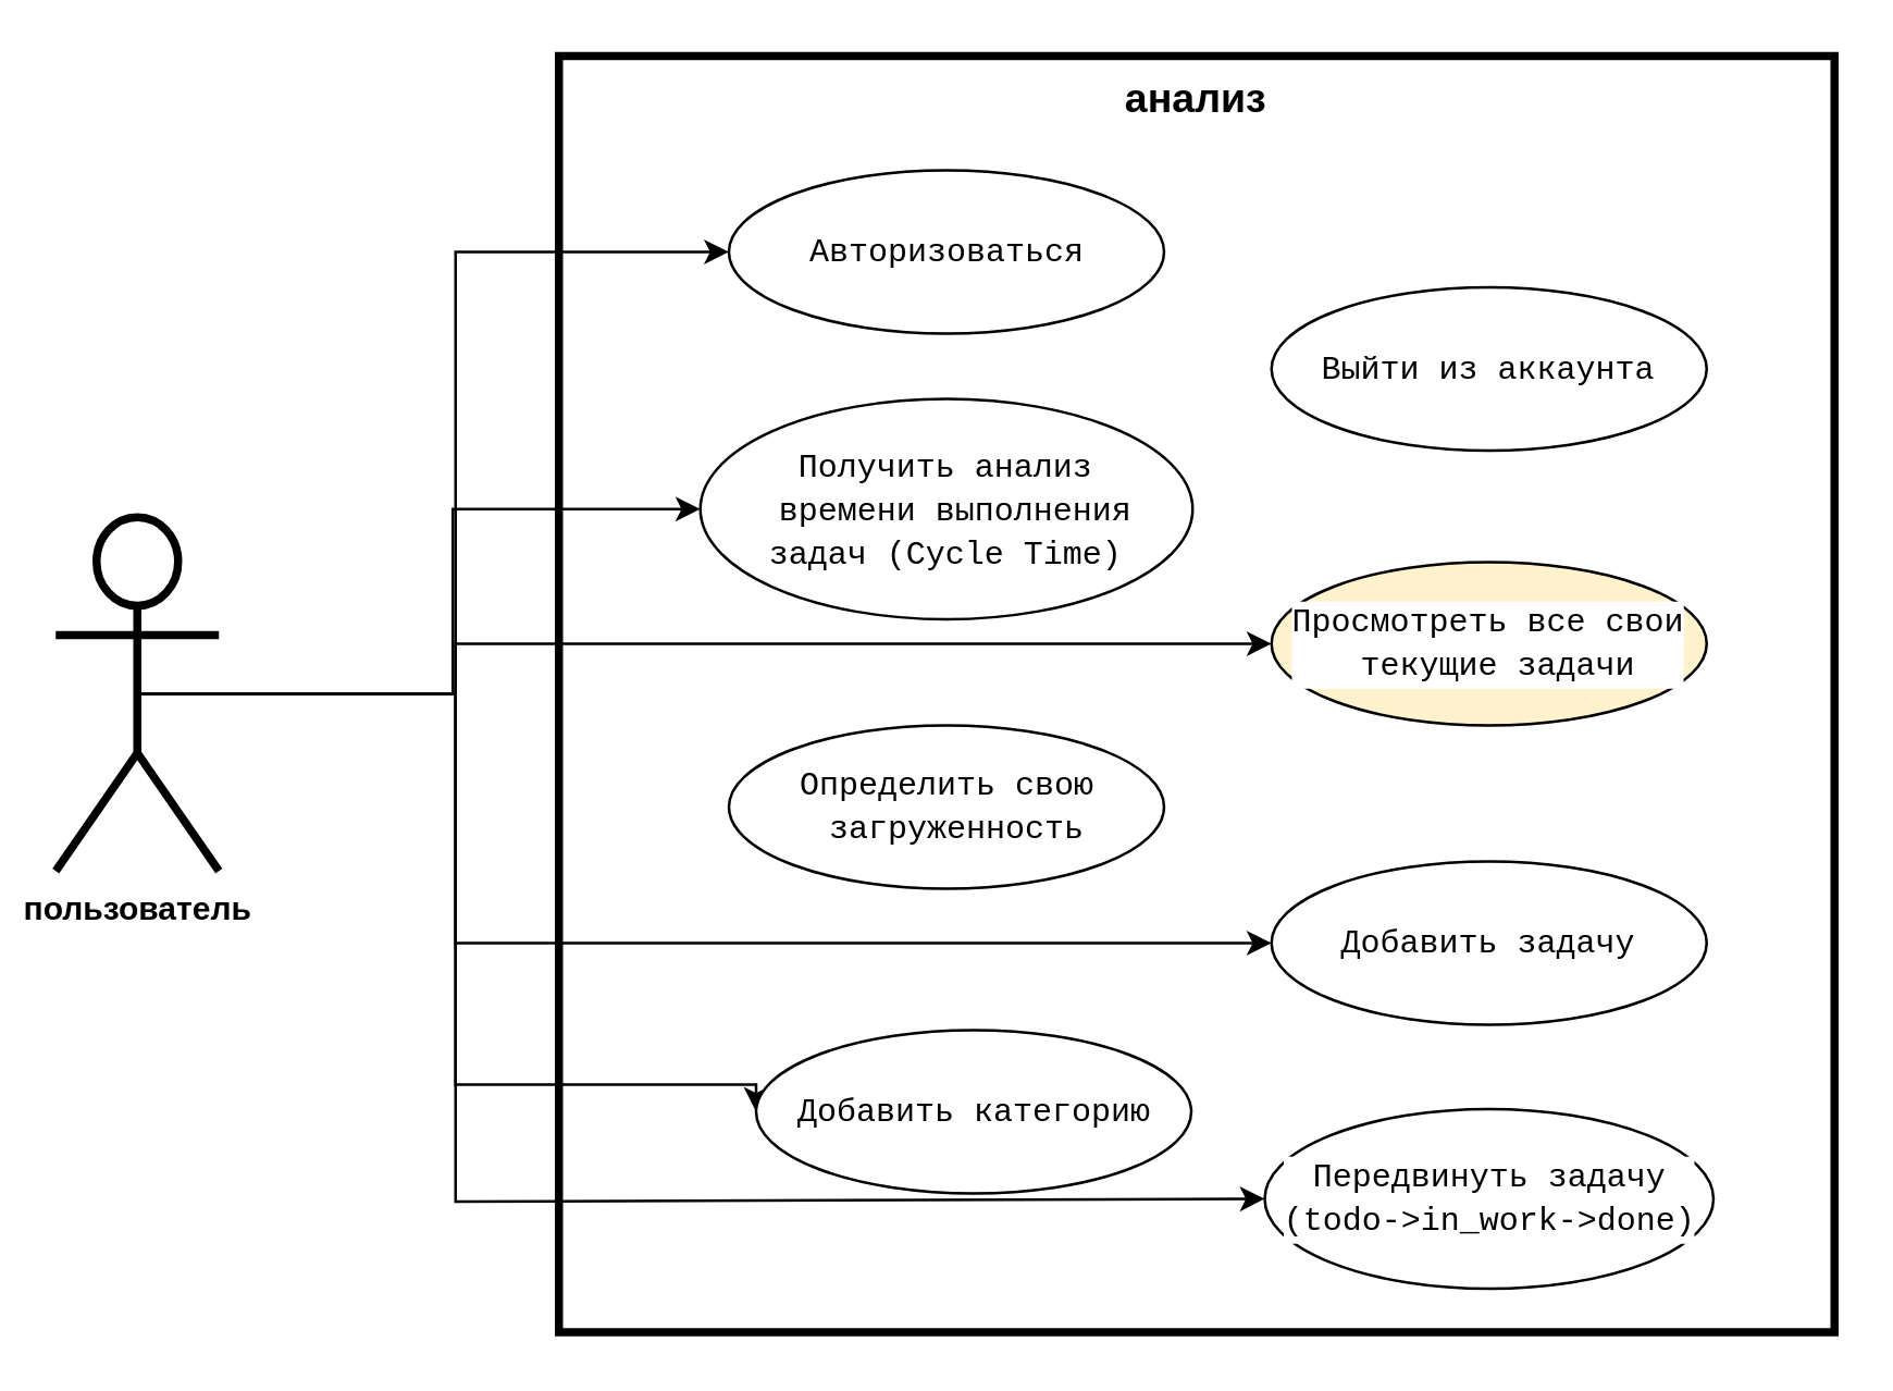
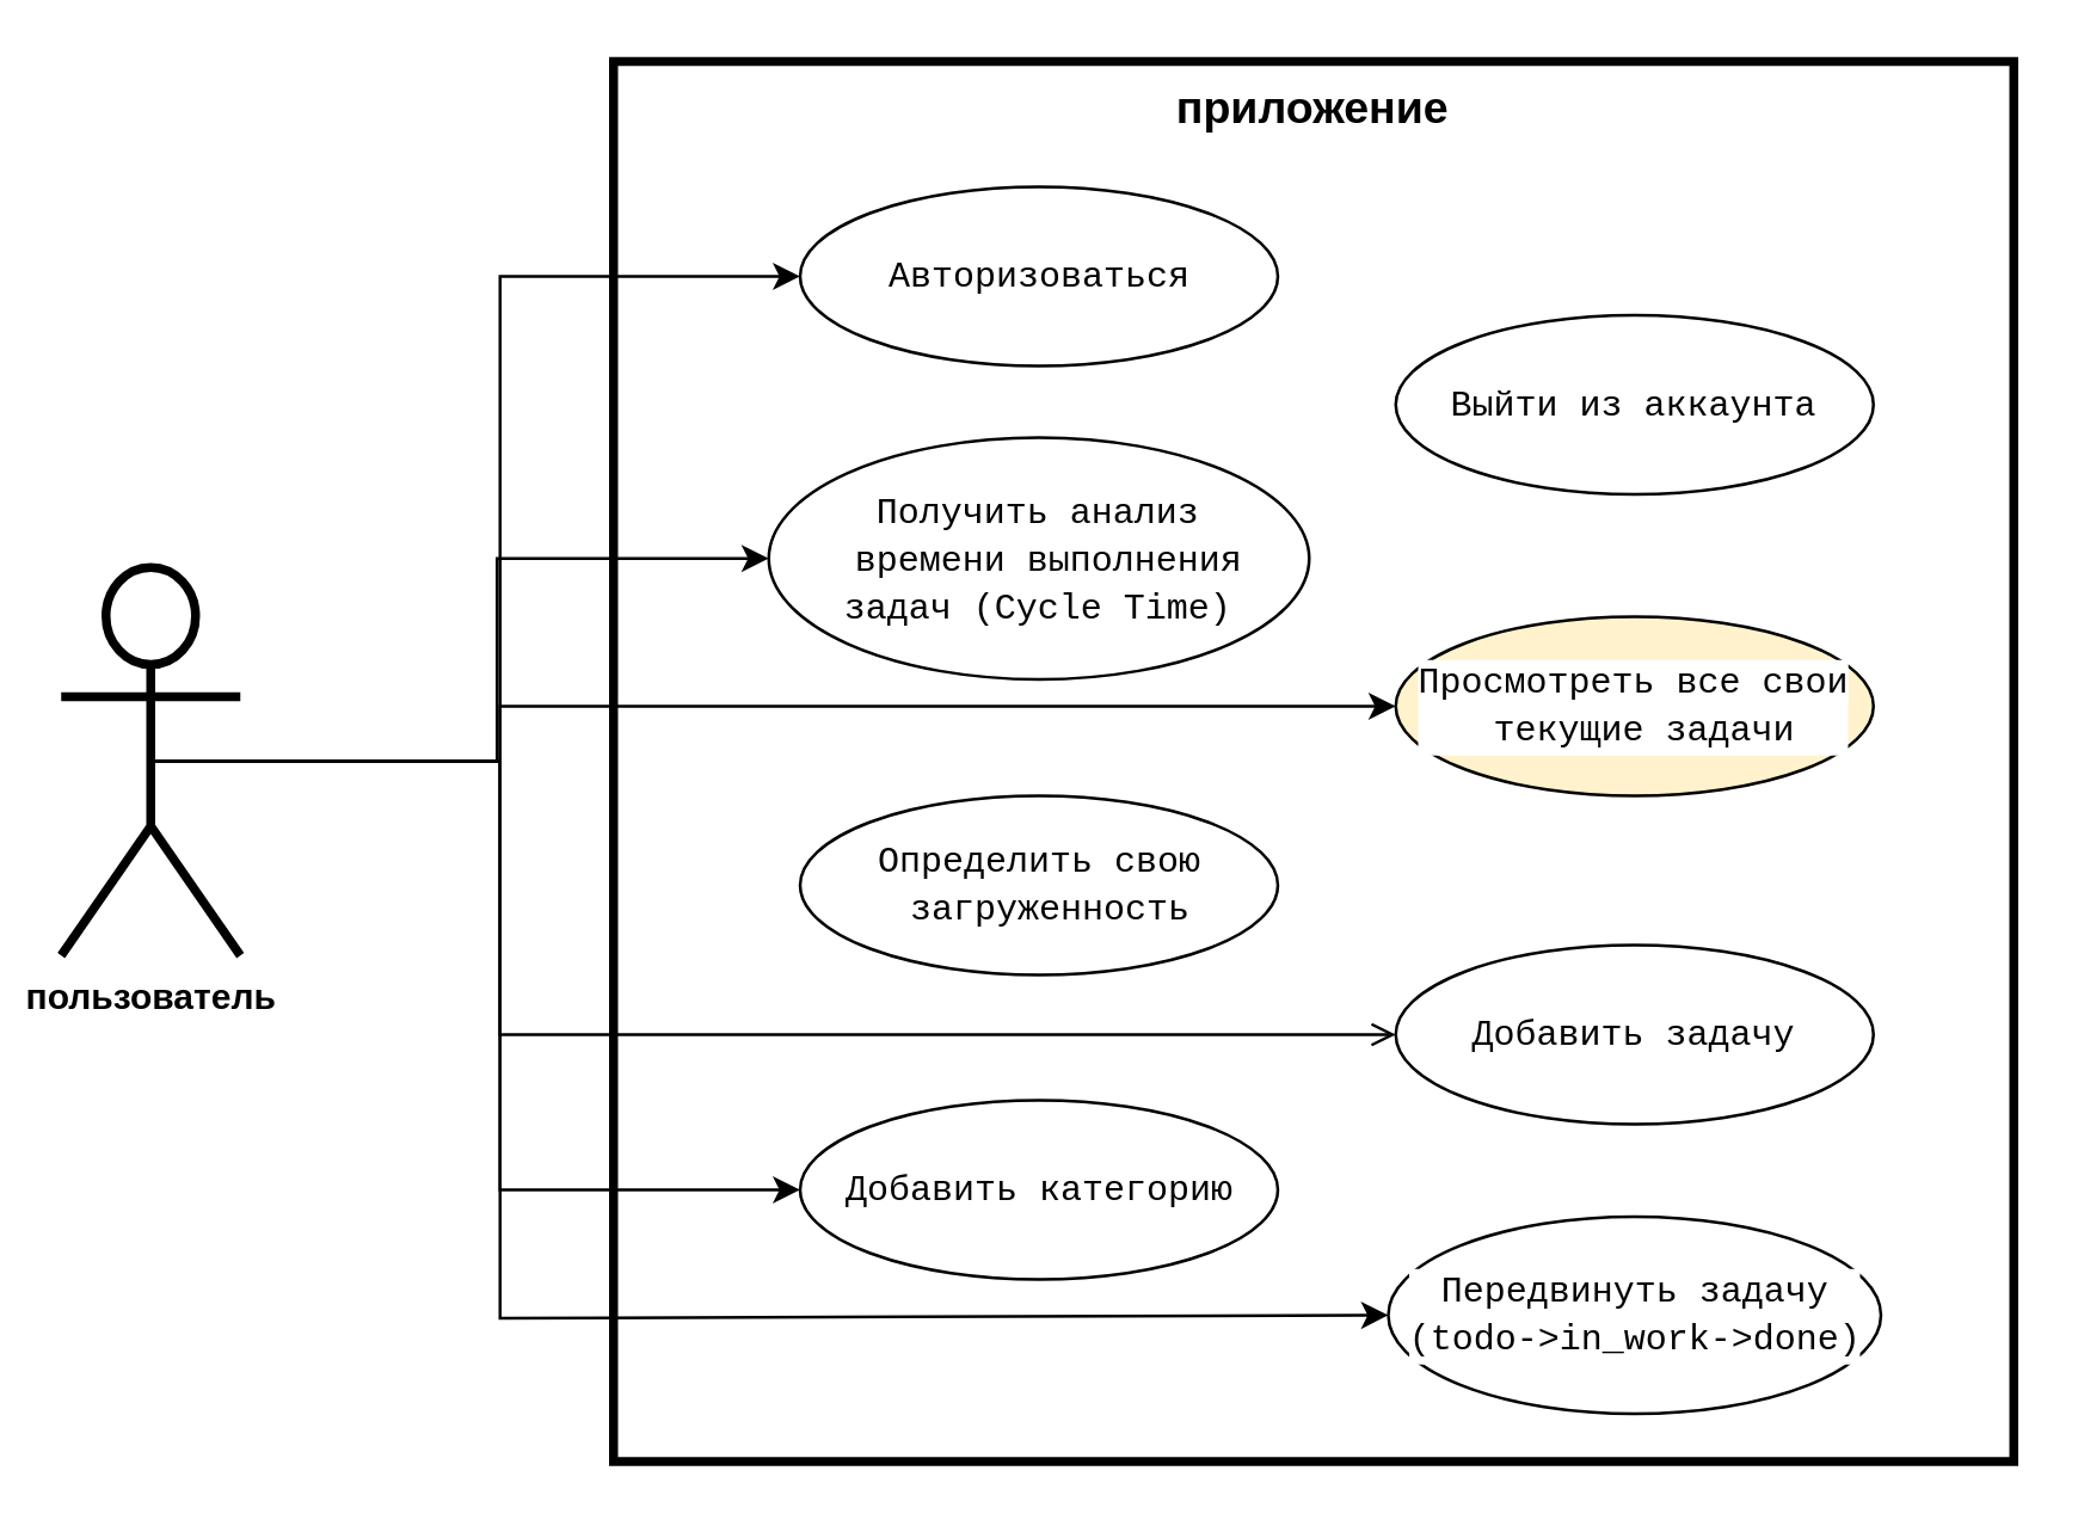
  <mxCell id="0" />
  <mxCell id="1" parent="0" />
- <mxCell id="2" value="&lt;font style=&quot;font-size: 15px;&quot;&gt;&lt;b&gt;анализ&lt;/b&gt;&lt;/font&gt;" style="whiteSpace=wrap;html=1;aspect=fixed;verticalAlign=top;strokeWidth=3;" parent="1" vertex="1"><mxGeometry x="205" y="20" width="469" height="469" as="geometry" /></mxCell>
+ <mxCell id="2" value="&lt;font style=&quot;font-size: 15px;&quot;&gt;&lt;b&gt;приложение&lt;/b&gt;&lt;/font&gt;" style="whiteSpace=wrap;html=1;aspect=fixed;verticalAlign=top;strokeWidth=3;" parent="1" vertex="1"><mxGeometry x="205" y="20" width="469" height="469" as="geometry" /></mxCell>
  <mxCell id="3" style="edgeStyle=orthogonalEdgeStyle;rounded=0;orthogonalLoop=1;jettySize=auto;html=1;entryX=0;entryY=0.5;entryDx=0;entryDy=0;exitX=0.5;exitY=0.5;exitDx=0;exitDy=0;exitPerimeter=0;" parent="1" source="9" target="10" edge="1"><mxGeometry relative="1" as="geometry"><Array as="points"><mxPoint x="167" y="255" /><mxPoint x="167" y="92" /></Array></mxGeometry></mxCell>
  <mxCell id="4" style="edgeStyle=orthogonalEdgeStyle;rounded=0;orthogonalLoop=1;jettySize=auto;html=1;exitX=0.5;exitY=0.5;exitDx=0;exitDy=0;exitPerimeter=0;entryX=0;entryY=0.5;entryDx=0;entryDy=0;" parent="1" source="9" target="15" edge="1"><mxGeometry relative="1" as="geometry"><Array as="points"><mxPoint x="166" y="255" /><mxPoint x="166" y="187" /></Array></mxGeometry></mxCell>
- <mxCell id="5" style="edgeStyle=orthogonalEdgeStyle;rounded=0;orthogonalLoop=1;jettySize=auto;html=1;exitX=0.5;exitY=0.5;exitDx=0;exitDy=0;exitPerimeter=0;entryX=0;entryY=0.5;entryDx=0;entryDy=0;" parent="1" source="9" target="12" edge="1"><mxGeometry relative="1" as="geometry"><Array as="points"><mxPoint x="167" y="255" /><mxPoint x="167" y="346" /></Array></mxGeometry></mxCell>
+ <mxCell id="5" style="edgeStyle=orthogonalEdgeStyle;rounded=0;orthogonalLoop=1;jettySize=auto;html=1;exitX=0.5;exitY=0.5;exitDx=0;exitDy=0;exitPerimeter=0;entryX=0;entryY=0.5;entryDx=0;entryDy=0;endArrow=open;" parent="1" source="9" target="12" edge="1"><mxGeometry relative="1" as="geometry"><Array as="points"><mxPoint x="167" y="255" /><mxPoint x="167" y="346" /></Array></mxGeometry></mxCell>
  <mxCell id="6" style="edgeStyle=orthogonalEdgeStyle;rounded=0;orthogonalLoop=1;jettySize=auto;html=1;exitX=0.5;exitY=0.5;exitDx=0;exitDy=0;exitPerimeter=0;entryX=0;entryY=0.5;entryDx=0;entryDy=0;" parent="1" source="9" target="13" edge="1"><mxGeometry relative="1" as="geometry"><Array as="points"><mxPoint x="167" y="255" /><mxPoint x="167" y="236" /></Array></mxGeometry></mxCell>
  <mxCell id="7" style="edgeStyle=orthogonalEdgeStyle;rounded=0;orthogonalLoop=1;jettySize=auto;html=1;exitX=0.5;exitY=0.5;exitDx=0;exitDy=0;exitPerimeter=0;entryX=0;entryY=0.5;entryDx=0;entryDy=0;" edge="1" parent="1" source="9" target="16"><mxGeometry relative="1" as="geometry"><Array as="points"><mxPoint x="167" y="255" /><mxPoint x="167" y="398" /></Array></mxGeometry></mxCell>
  <mxCell id="8" style="edgeStyle=orthogonalEdgeStyle;rounded=0;orthogonalLoop=1;jettySize=auto;html=1;exitX=0.5;exitY=0.5;exitDx=0;exitDy=0;exitPerimeter=0;entryX=0;entryY=0.5;entryDx=0;entryDy=0;" edge="1" parent="1" source="9" target="17"><mxGeometry relative="1" as="geometry"><Array as="points"><mxPoint x="167" y="255" /><mxPoint x="167" y="441" /></Array></mxGeometry></mxCell>
  <mxCell id="9" value="&lt;b&gt;пользователь&lt;/b&gt;" style="shape=umlActor;verticalLabelPosition=bottom;verticalAlign=top;html=1;outlineConnect=0;strokeWidth=3;" parent="1" vertex="1"><mxGeometry x="20" y="189.5" width="60" height="130" as="geometry" /></mxCell>
  <mxCell id="10" value="&lt;div style=&quot;color: rgb(0, 0, 0); background-color: rgb(255, 255, 255); font-family: Consolas, &amp;quot;Courier New&amp;quot;, monospace; font-weight: normal; font-size: 12px; line-height: 16px; white-space: pre;&quot;&gt;&lt;div&gt;&lt;span style=&quot;color: rgb(0, 0, 0);&quot;&gt;Авторизоваться&lt;/span&gt;&lt;/div&gt;&lt;/div&gt;" style="ellipse;whiteSpace=wrap;html=1;" parent="1" vertex="1"><mxGeometry x="267.5" y="62" width="160" height="60" as="geometry" /></mxCell>
  <mxCell id="11" value="&lt;div style=&quot;color: rgb(0, 0, 0); background-color: rgb(255, 255, 255); font-family: Consolas, &amp;quot;Courier New&amp;quot;, monospace; font-weight: normal; font-size: 12px; line-height: 16px; white-space: pre;&quot;&gt;&lt;div&gt;&lt;span style=&quot;color: rgb(0, 0, 0);&quot;&gt;Выйти из аккаунта&lt;/span&gt;&lt;/div&gt;&lt;/div&gt;" style="ellipse;whiteSpace=wrap;html=1;" parent="1" vertex="1"><mxGeometry x="467" y="105" width="160" height="60" as="geometry" /></mxCell>
  <mxCell id="12" value="&lt;div style=&quot;color: rgb(0, 0, 0); background-color: rgb(255, 255, 255); font-family: Consolas, &amp;quot;Courier New&amp;quot;, monospace; font-weight: normal; font-size: 12px; line-height: 16px; white-space: pre;&quot;&gt;&lt;div style=&quot;line-height: 16px;&quot;&gt;Добавить задачу&lt;/div&gt;&lt;/div&gt;" style="ellipse;whiteSpace=wrap;html=1;" parent="1" vertex="1"><mxGeometry x="467" y="316" width="160" height="60" as="geometry" /></mxCell>
  <mxCell id="13" value="&lt;div style=&quot;color: rgb(0, 0, 0); background-color: rgb(255, 255, 255); font-family: Consolas, &amp;quot;Courier New&amp;quot;, monospace; font-weight: normal; font-size: 12px; line-height: 16px; white-space: pre;&quot;&gt;&lt;div style=&quot;line-height: 16px;&quot;&gt;Просмотреть все &lt;span style=&quot;background-color: light-dark(rgb(255, 255, 255), rgb(255, 255, 255)); color: light-dark(rgb(0, 0, 0), rgb(0, 0, 0));&quot;&gt;свои&lt;/span&gt;&lt;/div&gt;&lt;div style=&quot;line-height: 16px;&quot;&gt;&lt;span style=&quot;background-color: light-dark(rgb(255, 255, 255), rgb(255, 255, 255)); color: light-dark(rgb(0, 0, 0), rgb(0, 0, 0));&quot;&gt; текущие задачи&lt;/span&gt;&lt;/div&gt;&lt;/div&gt;" style="ellipse;whiteSpace=wrap;html=1;fillColor=#fff2cc;" parent="1" vertex="1"><mxGeometry x="467" y="206" width="160" height="60" as="geometry" /></mxCell>
  <mxCell id="14" value="&lt;div style=&quot;color: rgb(0, 0, 0); background-color: rgb(255, 255, 255); font-family: Consolas, &amp;quot;Courier New&amp;quot;, monospace; font-weight: normal; font-size: 12px; line-height: 16px; white-space: pre;&quot;&gt;&lt;div style=&quot;line-height: 16px;&quot;&gt;Определить свою&lt;/div&gt;&lt;div style=&quot;line-height: 16px;&quot;&gt; загруженность&lt;/div&gt;&lt;/div&gt;" style="ellipse;whiteSpace=wrap;html=1;" parent="1" vertex="1"><mxGeometry x="267.5" y="266" width="160" height="60" as="geometry" /></mxCell>
  <mxCell id="15" value="&lt;div style=&quot;color: rgb(0, 0, 0); background-color: rgb(255, 255, 255); font-family: Consolas, &amp;quot;Courier New&amp;quot;, monospace; font-weight: normal; font-size: 12px; line-height: 16px; white-space: pre;&quot;&gt;&lt;div style=&quot;line-height: 16px;&quot;&gt;Получить анализ&lt;/div&gt;&lt;div style=&quot;line-height: 16px;&quot;&gt; времени выполнения&lt;/div&gt;&lt;div style=&quot;line-height: 16px;&quot;&gt;задач (Cycle Time)&lt;/div&gt;&lt;/div&gt;" style="ellipse;whiteSpace=wrap;html=1;" parent="1" vertex="1"><mxGeometry x="257" y="146" width="181" height="81" as="geometry" /></mxCell>
- <mxCell id="16" value="&lt;div style=&quot;color: rgb(0, 0, 0); background-color: rgb(255, 255, 255); font-family: Consolas, &amp;quot;Courier New&amp;quot;, monospace; font-weight: normal; font-size: 12px; line-height: 16px; white-space: pre;&quot;&gt;&lt;div style=&quot;line-height: 16px;&quot;&gt;Добавить категорию&lt;/div&gt;&lt;/div&gt;" style="ellipse;whiteSpace=wrap;html=1;" vertex="1" parent="1"><mxGeometry x="277.5" y="378" width="160" height="60" as="geometry" /></mxCell>
+ <mxCell id="16" value="&lt;div style=&quot;color: rgb(0, 0, 0); background-color: rgb(255, 255, 255); font-family: Consolas, &amp;quot;Courier New&amp;quot;, monospace; font-weight: normal; font-size: 12px; line-height: 16px; white-space: pre;&quot;&gt;&lt;div style=&quot;line-height: 16px;&quot;&gt;Добавить категорию&lt;/div&gt;&lt;/div&gt;" style="ellipse;whiteSpace=wrap;html=1;" vertex="1" parent="1"><mxGeometry x="267.5" y="368" width="160" height="60" as="geometry" /></mxCell>
  <mxCell id="17" value="&lt;div style=&quot;color: rgb(0, 0, 0); background-color: rgb(255, 255, 255); font-family: Consolas, &amp;quot;Courier New&amp;quot;, monospace; font-weight: normal; font-size: 12px; line-height: 16px; white-space: pre;&quot;&gt;&lt;div style=&quot;line-height: 16px;&quot;&gt;Передвинуть задачу&lt;/div&gt;&lt;div style=&quot;line-height: 16px;&quot;&gt;(todo-&amp;gt;in_work-&amp;gt;done)&lt;/div&gt;&lt;/div&gt;" style="ellipse;whiteSpace=wrap;html=1;" vertex="1" parent="1"><mxGeometry x="464.5" y="407" width="165" height="66" as="geometry" /></mxCell>
